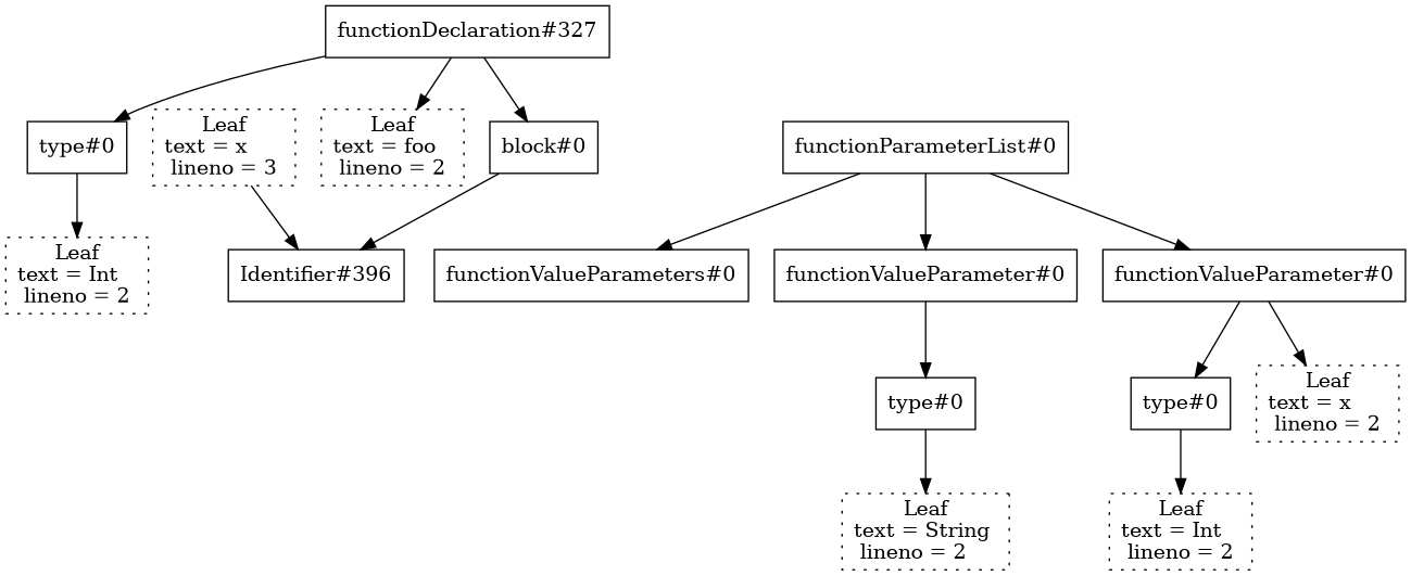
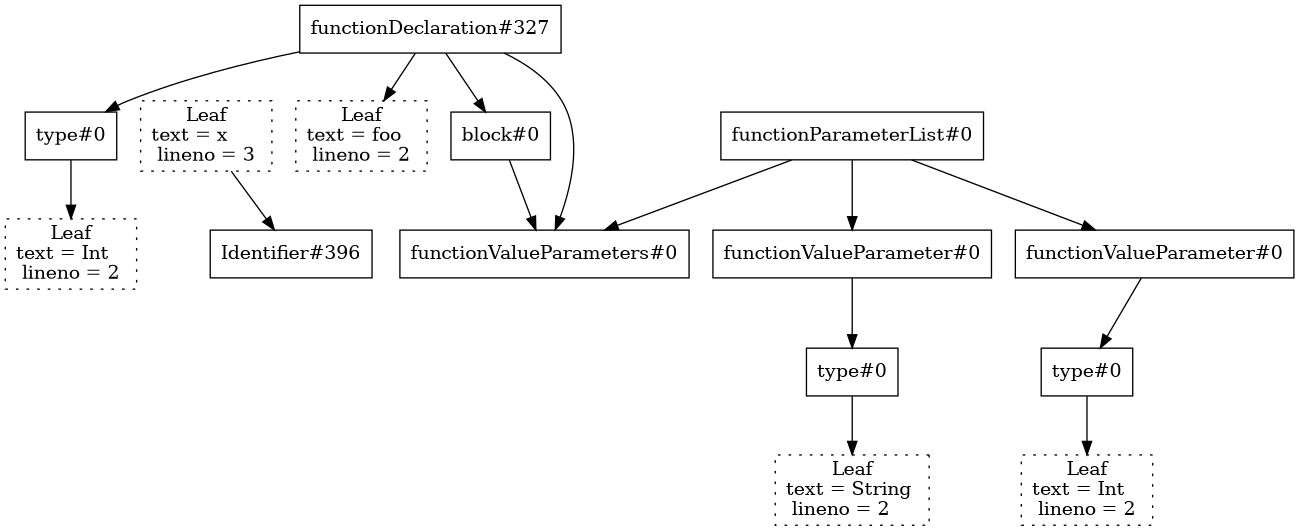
  digraph {
    node [shape=box]
    n1 [label="functionDeclaration#327"]
    n2 [label="Leaf\ntext = foo \l lineno = 2 \l" style=dotted]
    n3 [label="functionValueParameters#0"]
    n4 [label="type#0"]
    n5 [label="block#0"]
    n6 [label="Leaf\ntext = Int \l lineno = 2 \l" style=dotted]
    n7 [label="Identifier#396"]
    n8 [label="functionParameterList#0"]
    n9 [label="functionValueParameter#0"]
    n10 [label="functionValueParameter#0"]
-   n11 [label="Leaf\ntext = x \l lineno = 2 \l" style=dotted]
    n12 [label="type#0"]
    n13 [label="type#0"]
    n14 [label="Leaf\ntext = Int \l lineno = 2 \l" style=dotted]
    n15 [label="Leaf\ntext = String \l lineno = 2 \l" style=dotted]
    n16 [label="Leaf\ntext = x \l lineno = 3 \l" style=dotted]
    n1 -> n2
+   n1 -> n3
    n1 -> n4
    n1 -> n5
    n4 -> n6
-   n5 -> n7
+   n5 -> n3
    n8 -> n3
    n8 -> n9
    n8 -> n10
-   n9 -> n11
    n9 -> n12
    n10 -> n13
    n12 -> n14
    n13 -> n15
    n16 -> n7
  }
